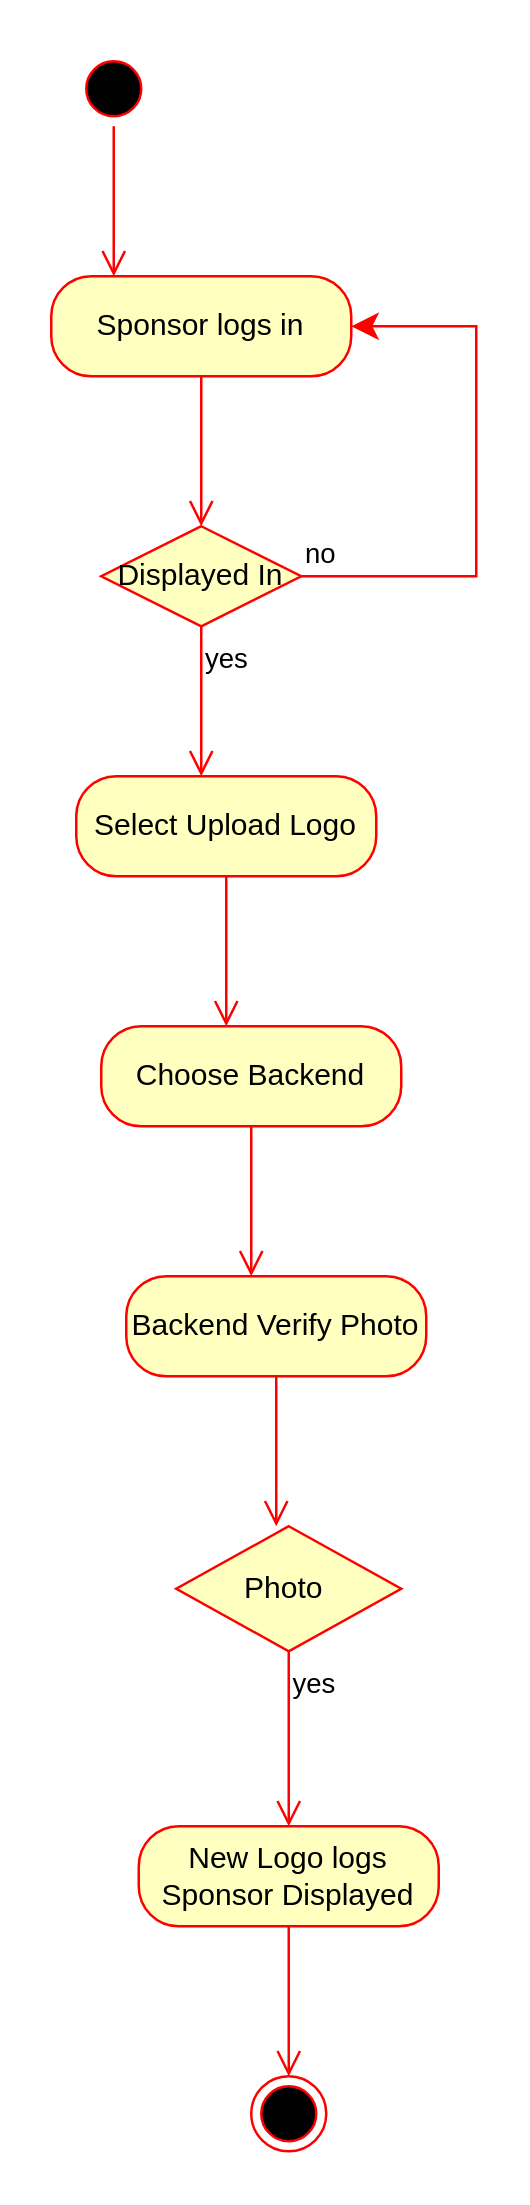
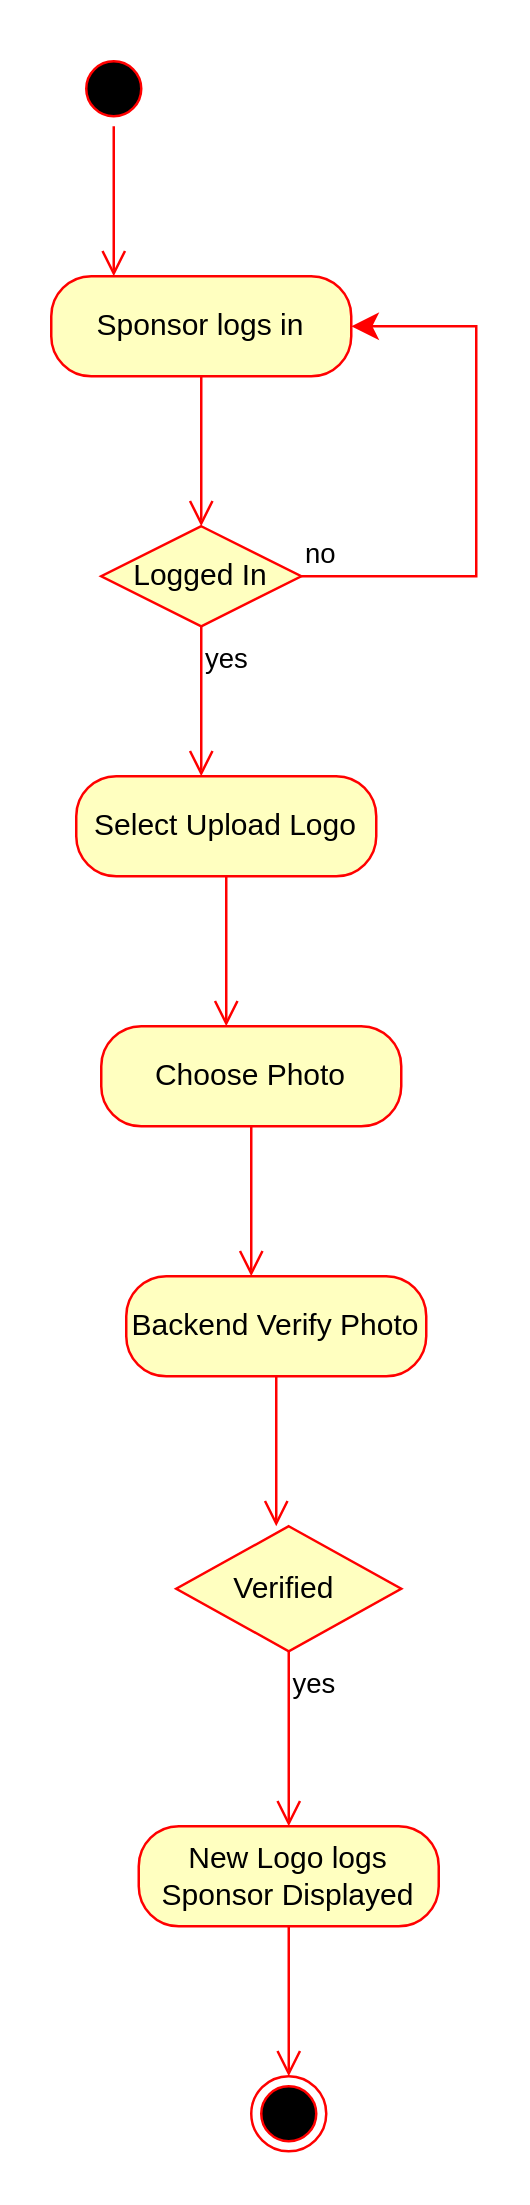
  <mxCell id="0" />
  <mxCell id="1" parent="0" />
  <mxCell id="2" value="" style="ellipse;html=1;shape=startState;fillColor=#000000;strokeColor=#ff0000;" vertex="1" parent="1"><mxGeometry x="30" y="20" width="30" height="30" as="geometry" /></mxCell>
  <mxCell id="3" value="" style="edgeStyle=orthogonalEdgeStyle;html=1;verticalAlign=bottom;endArrow=open;endSize=8;strokeColor=#ff0000;rounded=0;" edge="1" source="2" parent="1"><mxGeometry relative="1" as="geometry"><mxPoint x="45" y="110" as="targetPoint" /></mxGeometry></mxCell>
  <mxCell id="4" value="Sponsor logs in" style="rounded=1;whiteSpace=wrap;html=1;arcSize=40;fontColor=#000000;fillColor=#ffffc0;strokeColor=#ff0000;" vertex="1" parent="1"><mxGeometry x="20" y="110" width="120" height="40" as="geometry" /></mxCell>
  <mxCell id="5" value="" style="edgeStyle=orthogonalEdgeStyle;html=1;verticalAlign=bottom;endArrow=open;endSize=8;strokeColor=#ff0000;rounded=0;" edge="1" source="4" parent="1"><mxGeometry relative="1" as="geometry"><mxPoint x="80" y="210" as="targetPoint" /></mxGeometry></mxCell>
- <mxCell id="6" value="Displayed In" style="rhombus;whiteSpace=wrap;html=1;fillColor=#ffffc0;strokeColor=#ff0000;" vertex="1" parent="1"><mxGeometry x="40" y="210" width="80" height="40" as="geometry" /></mxCell>
+ <mxCell id="6" value="Logged In" style="rhombus;whiteSpace=wrap;html=1;fillColor=#ffffc0;strokeColor=#ff0000;" vertex="1" parent="1"><mxGeometry x="40" y="210" width="80" height="40" as="geometry" /></mxCell>
  <mxCell id="7" value="no" style="edgeStyle=orthogonalEdgeStyle;html=1;align=left;verticalAlign=bottom;endArrow=classic;endSize=8;strokeColor=#ff0000;rounded=0;entryX=1;entryY=0.5;entryDx=0;entryDy=0;" edge="1" source="6" parent="1" target="4"><mxGeometry x="-1" relative="1" as="geometry"><mxPoint x="220" y="140" as="targetPoint" /><Array as="points"><mxPoint x="190" y="230" /><mxPoint x="190" y="130" /></Array></mxGeometry></mxCell>
  <mxCell id="8" value="yes" style="edgeStyle=orthogonalEdgeStyle;html=1;align=left;verticalAlign=top;endArrow=open;endSize=8;strokeColor=#ff0000;rounded=0;" edge="1" source="6" parent="1"><mxGeometry x="-1" relative="1" as="geometry"><mxPoint x="80" y="310" as="targetPoint" /></mxGeometry></mxCell>
  <mxCell id="9" value="Select Upload Logo" style="rounded=1;whiteSpace=wrap;html=1;arcSize=40;fontColor=#000000;fillColor=#ffffc0;strokeColor=#ff0000;" vertex="1" parent="1"><mxGeometry x="30" y="310" width="120" height="40" as="geometry" /></mxCell>
  <mxCell id="10" value="" style="edgeStyle=orthogonalEdgeStyle;html=1;verticalAlign=bottom;endArrow=open;endSize=8;strokeColor=#ff0000;rounded=0;" edge="1" source="9" parent="1"><mxGeometry relative="1" as="geometry"><mxPoint x="90" y="410" as="targetPoint" /></mxGeometry></mxCell>
- <mxCell id="11" value="Choose Backend" style="rounded=1;whiteSpace=wrap;html=1;arcSize=40;fontColor=#000000;fillColor=#ffffc0;strokeColor=#ff0000;" vertex="1" parent="1"><mxGeometry x="40" y="410" width="120" height="40" as="geometry" /></mxCell>
+ <mxCell id="11" value="Choose Photo" style="rounded=1;whiteSpace=wrap;html=1;arcSize=40;fontColor=#000000;fillColor=#ffffc0;strokeColor=#ff0000;" vertex="1" parent="1"><mxGeometry x="40" y="410" width="120" height="40" as="geometry" /></mxCell>
  <mxCell id="12" value="" style="edgeStyle=orthogonalEdgeStyle;html=1;verticalAlign=bottom;endArrow=open;endSize=8;strokeColor=#ff0000;rounded=0;" edge="1" source="11" parent="1"><mxGeometry relative="1" as="geometry"><mxPoint x="100" y="510" as="targetPoint" /></mxGeometry></mxCell>
  <mxCell id="13" value="Backend Verify Photo" style="rounded=1;whiteSpace=wrap;html=1;arcSize=40;fontColor=#000000;fillColor=#ffffc0;strokeColor=#ff0000;" vertex="1" parent="1"><mxGeometry x="50" y="510" width="120" height="40" as="geometry" /></mxCell>
  <mxCell id="14" value="" style="edgeStyle=orthogonalEdgeStyle;html=1;verticalAlign=bottom;endArrow=open;endSize=8;strokeColor=#ff0000;rounded=0;" edge="1" source="13" parent="1"><mxGeometry relative="1" as="geometry"><mxPoint x="110" y="610" as="targetPoint" /></mxGeometry></mxCell>
- <mxCell id="15" value="Photo&amp;nbsp;" style="rhombus;whiteSpace=wrap;html=1;fillColor=#ffffc0;strokeColor=#ff0000;" vertex="1" parent="1"><mxGeometry x="70" y="610" width="90" height="50" as="geometry" /></mxCell>
+ <mxCell id="15" value="Verified&amp;nbsp;" style="rhombus;whiteSpace=wrap;html=1;fillColor=#ffffc0;strokeColor=#ff0000;" vertex="1" parent="1"><mxGeometry x="70" y="610" width="90" height="50" as="geometry" /></mxCell>
  <mxCell id="16" value="yes" style="edgeStyle=orthogonalEdgeStyle;html=1;align=left;verticalAlign=top;endArrow=open;endSize=8;strokeColor=#ff0000;rounded=0;" edge="1" source="15" parent="1"><mxGeometry x="-1" relative="1" as="geometry"><mxPoint x="115" y="730" as="targetPoint" /></mxGeometry></mxCell>
  <mxCell id="17" value="New Logo logs Sponsor Displayed" style="rounded=1;whiteSpace=wrap;html=1;arcSize=40;fontColor=#000000;fillColor=#ffffc0;strokeColor=#ff0000;" vertex="1" parent="1"><mxGeometry x="55" y="730" width="120" height="40" as="geometry" /></mxCell>
  <mxCell id="18" value="" style="edgeStyle=orthogonalEdgeStyle;html=1;verticalAlign=bottom;endArrow=open;endSize=8;strokeColor=#ff0000;rounded=0;" edge="1" source="17" parent="1"><mxGeometry relative="1" as="geometry"><mxPoint x="115" y="830" as="targetPoint" /></mxGeometry></mxCell>
  <mxCell id="19" value="" style="ellipse;html=1;shape=endState;fillColor=#000000;strokeColor=#ff0000;" vertex="1" parent="1"><mxGeometry x="100" y="830" width="30" height="30" as="geometry" /></mxCell>
